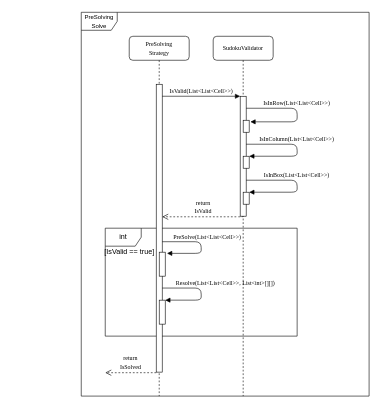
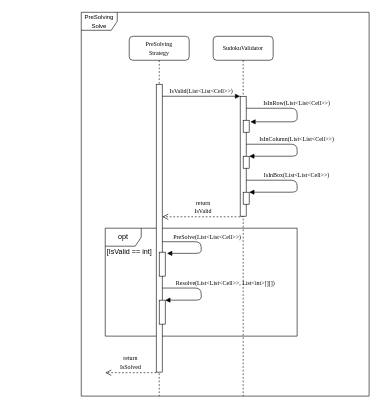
  <mxCell id="0" />
  <mxCell id="1" parent="0" />
  <mxCell id="2" value="&lt;font style=&quot;font-size: 10px&quot;&gt;PreSolving&lt;br&gt;Solve&lt;/font&gt;" style="shape=umlFrame;whiteSpace=wrap;html=1;labelBackgroundColor=none;fillColor=#ffffff;gradientColor=none;" vertex="1" parent="1"><mxGeometry x="135" y="20" width="480" height="640" as="geometry" /></mxCell>
- <mxCell id="3" value="int" style="shape=umlFrame;whiteSpace=wrap;html=1;labelBackgroundColor=#ffffff;fillColor=#ffffff;gradientColor=none;" vertex="1" parent="1"><mxGeometry x="175" y="380" width="320" height="180" as="geometry" /></mxCell>
+ <mxCell id="3" value="opt" style="shape=umlFrame;whiteSpace=wrap;html=1;labelBackgroundColor=#ffffff;fillColor=#ffffff;gradientColor=none;" vertex="1" parent="1"><mxGeometry x="175" y="380" width="320" height="180" as="geometry" /></mxCell>
  <mxCell id="4" value="&lt;font style=&quot;font-size: 10px&quot;&gt;PreSolving&lt;br&gt;Strategy&lt;br&gt;&lt;/font&gt;" style="shape=umlLifeline;perimeter=lifelinePerimeter;whiteSpace=wrap;html=1;container=1;collapsible=0;recursiveResize=0;outlineConnect=0;rounded=1;shadow=0;comic=0;labelBackgroundColor=none;strokeWidth=1;fontFamily=Verdana;fontSize=12;align=center;" vertex="1" parent="1"><mxGeometry x="215" y="60" width="100" height="600" as="geometry" /></mxCell>
  <mxCell id="5" value="" style="html=1;points=[];perimeter=orthogonalPerimeter;fillColor=#ffffff;gradientColor=none;labelBackgroundColor=#ffffff;" vertex="1" parent="4"><mxGeometry x="45" y="80" width="10" height="480" as="geometry" /></mxCell>
  <mxCell id="6" value="" style="html=1;points=[];perimeter=orthogonalPerimeter;fillColor=#ffffff;gradientColor=none;labelBackgroundColor=#ffffff;" vertex="1" parent="4"><mxGeometry x="50" y="440" width="10" height="40" as="geometry" /></mxCell>
  <mxCell id="7" value="&lt;span style=&quot;font-size: 10px&quot;&gt;Resolve(List&amp;lt;List&amp;lt;Cell&amp;gt;&amp;gt;, List&amp;lt;int&amp;gt;[][])&lt;/span&gt;" style="html=1;verticalAlign=bottom;endArrow=block;labelBackgroundColor=#ffffff;fontFamily=Verdana;fontSize=12;edgeStyle=elbowEdgeStyle;elbow=vertical;entryX=1;entryY=0;entryDx=0;entryDy=0;entryPerimeter=0;exitX=1;exitY=0.708;exitDx=0;exitDy=0;exitPerimeter=0;" edge="1" parent="4" source="5" target="6"><mxGeometry x="-0.104" y="40" relative="1" as="geometry"><mxPoint x="65" y="347.09" as="sourcePoint" /><mxPoint x="73" y="372" as="targetPoint" /><Array as="points"><mxPoint x="120" y="430" /><mxPoint x="-145" y="360" /><mxPoint x="-185" y="330" /><mxPoint x="-135" y="320" /><mxPoint x="-170" y="300" /><mxPoint x="-180" y="290" /></Array><mxPoint as="offset" /></mxGeometry></mxCell>
  <mxCell id="8" value="&lt;span style=&quot;font-size: 10px&quot;&gt;IsValid(List&amp;lt;List&amp;lt;Cell&amp;gt;&amp;gt;)&lt;/span&gt;" style="html=1;verticalAlign=bottom;endArrow=block;labelBackgroundColor=#ffffff;fontFamily=Verdana;fontSize=12;edgeStyle=elbowEdgeStyle;elbow=vertical;" edge="1" parent="1" source="5" target="11"><mxGeometry relative="1" as="geometry"><mxPoint x="275" y="140" as="sourcePoint" /><mxPoint x="355" y="180" as="targetPoint" /><Array as="points"><mxPoint x="365" y="160" /><mxPoint x="345" y="180" /><mxPoint x="305" y="150" /><mxPoint x="355" y="140" /><mxPoint x="320" y="120" /><mxPoint x="310" y="110" /></Array></mxGeometry></mxCell>
  <mxCell id="9" value="&lt;font style=&quot;font-size: 10px&quot;&gt;return &lt;br&gt;IsValid&lt;br&gt;&lt;/font&gt;" style="html=1;verticalAlign=bottom;endArrow=open;dashed=1;endSize=8;labelBackgroundColor=#ffffff;fontFamily=Verdana;fontSize=12;edgeStyle=elbowEdgeStyle;elbow=vertical;" edge="1" parent="1" source="11" target="5"><mxGeometry relative="1" as="geometry"><mxPoint x="265" y="361" as="targetPoint" /><Array as="points"><mxPoint x="370" y="361" /></Array><mxPoint x="345" y="350" as="sourcePoint" /></mxGeometry></mxCell>
  <mxCell id="10" value="&lt;font style=&quot;font-size: 10px&quot;&gt;SudokuValidator&lt;br&gt;&lt;/font&gt;" style="shape=umlLifeline;perimeter=lifelinePerimeter;whiteSpace=wrap;html=1;container=1;collapsible=0;recursiveResize=0;outlineConnect=0;rounded=1;shadow=0;comic=0;labelBackgroundColor=none;strokeWidth=1;fontFamily=Verdana;fontSize=12;align=center;" vertex="1" parent="1"><mxGeometry x="355" y="60" width="100" height="600" as="geometry" /></mxCell>
  <mxCell id="11" value="" style="html=1;points=[];perimeter=orthogonalPerimeter;fillColor=#ffffff;gradientColor=none;labelBackgroundColor=#ffffff;" vertex="1" parent="10"><mxGeometry x="45" y="100" width="10" height="200" as="geometry" /></mxCell>
  <mxCell id="12" value="" style="html=1;points=[];perimeter=orthogonalPerimeter;fillColor=#ffffff;gradientColor=none;labelBackgroundColor=#ffffff;" vertex="1" parent="1"><mxGeometry x="405" y="200" width="10" height="20" as="geometry" /></mxCell>
  <mxCell id="13" value="&lt;span style=&quot;font-size: 10px&quot;&gt;IsInRow(List&amp;lt;List&amp;lt;Cell&amp;gt;&amp;gt;)&lt;/span&gt;" style="html=1;verticalAlign=bottom;endArrow=block;labelBackgroundColor=none;fontFamily=Verdana;fontSize=12;edgeStyle=elbowEdgeStyle;elbow=vertical;entryX=1.2;entryY=0.133;entryDx=0;entryDy=0;entryPerimeter=0;" edge="1" parent="1" source="11" target="12"><mxGeometry x="-0.095" relative="1" as="geometry"><mxPoint x="435" y="180" as="sourcePoint" /><mxPoint x="565" y="180" as="targetPoint" /><Array as="points"><mxPoint x="495" y="180" /><mxPoint x="510" y="200" /><mxPoint x="470" y="170" /><mxPoint x="520" y="160" /><mxPoint x="485" y="140" /><mxPoint x="475" y="130" /></Array><mxPoint as="offset" /></mxGeometry></mxCell>
  <mxCell id="14" value="" style="html=1;points=[];perimeter=orthogonalPerimeter;fillColor=#ffffff;gradientColor=none;labelBackgroundColor=#ffffff;" vertex="1" parent="1"><mxGeometry x="405" y="260" width="10" height="20" as="geometry" /></mxCell>
  <mxCell id="15" value="&lt;span style=&quot;font-size: 10px&quot;&gt;IsInColumn(List&amp;lt;List&amp;lt;Cell&amp;gt;&amp;gt;)&lt;/span&gt;" style="html=1;verticalAlign=bottom;endArrow=block;labelBackgroundColor=none;fontFamily=Verdana;fontSize=12;edgeStyle=elbowEdgeStyle;elbow=vertical;entryX=1;entryY=0;entryDx=0;entryDy=0;entryPerimeter=0;" edge="1" parent="1" source="11" target="14"><mxGeometry x="-0.095" relative="1" as="geometry"><mxPoint x="475" y="250" as="sourcePoint" /><mxPoint x="515" y="280" as="targetPoint" /><Array as="points"><mxPoint x="495" y="240" /><mxPoint x="520" y="210" /><mxPoint x="480" y="180" /><mxPoint x="530" y="170" /><mxPoint x="495" y="150" /><mxPoint x="485" y="140" /></Array><mxPoint as="offset" /></mxGeometry></mxCell>
  <mxCell id="16" value="" style="html=1;points=[];perimeter=orthogonalPerimeter;fillColor=#ffffff;gradientColor=none;labelBackgroundColor=#ffffff;" vertex="1" parent="1"><mxGeometry x="405" y="320" width="10" height="20" as="geometry" /></mxCell>
  <mxCell id="17" value="&lt;span style=&quot;font-size: 10px&quot;&gt;IsInBox(List&amp;lt;List&amp;lt;Cell&amp;gt;&amp;gt;)&lt;/span&gt;" style="html=1;verticalAlign=bottom;endArrow=block;labelBackgroundColor=none;fontFamily=Verdana;fontSize=12;edgeStyle=elbowEdgeStyle;elbow=vertical;entryX=1;entryY=0;entryDx=0;entryDy=0;entryPerimeter=0;" edge="1" parent="1" source="11" target="16"><mxGeometry x="-0.095" relative="1" as="geometry"><mxPoint x="420" y="250" as="sourcePoint" /><mxPoint x="495" y="320" as="targetPoint" /><Array as="points"><mxPoint x="495" y="300" /><mxPoint x="530" y="220" /><mxPoint x="490" y="190" /><mxPoint x="540" y="180" /><mxPoint x="505" y="160" /><mxPoint x="495" y="150" /></Array><mxPoint as="offset" /></mxGeometry></mxCell>
  <mxCell id="18" value="&lt;font style=&quot;font-size: 10px&quot;&gt;return &lt;br&gt;IsSolved&lt;br&gt;&lt;/font&gt;" style="html=1;verticalAlign=bottom;endArrow=open;dashed=1;endSize=8;labelBackgroundColor=#ffffff;fontFamily=Verdana;fontSize=12;edgeStyle=elbowEdgeStyle;elbow=vertical;exitX=0;exitY=1.002;exitDx=0;exitDy=0;exitPerimeter=0;" edge="1" parent="1" source="5"><mxGeometry relative="1" as="geometry"><mxPoint x="175" y="621" as="targetPoint" /><Array as="points"><mxPoint x="195" y="621" /><mxPoint x="215" y="500" /></Array><mxPoint x="205" y="500" as="sourcePoint" /></mxGeometry></mxCell>
- <mxCell id="19" value="[IsValid == true]" style="text;html=1;align=center;verticalAlign=middle;resizable=0;points=[];autosize=1;" vertex="1" parent="1"><mxGeometry x="165" y="410" width="100" height="20" as="geometry" /></mxCell>
+ <mxCell id="19" value="[IsValid == int]" style="text;html=1;align=center;verticalAlign=middle;resizable=0;points=[];autosize=1;" vertex="1" parent="1"><mxGeometry x="165" y="410" width="100" height="20" as="geometry" /></mxCell>
  <mxCell id="20" value="" style="html=1;points=[];perimeter=orthogonalPerimeter;fillColor=#ffffff;gradientColor=none;labelBackgroundColor=#ffffff;" vertex="1" parent="1"><mxGeometry x="265" y="420" width="10" height="40" as="geometry" /></mxCell>
  <mxCell id="21" value="&lt;span style=&quot;font-size: 10px&quot;&gt;PreSolve(List&amp;lt;List&amp;lt;Cell&amp;gt;&amp;gt;)&lt;/span&gt;" style="html=1;verticalAlign=bottom;endArrow=block;labelBackgroundColor=#ffffff;fontFamily=Verdana;fontSize=12;edgeStyle=elbowEdgeStyle;elbow=vertical;exitX=1;exitY=0.547;exitDx=0;exitDy=0;exitPerimeter=0;entryX=1.3;entryY=0.05;entryDx=0;entryDy=0;entryPerimeter=0;" edge="1" parent="1" source="5" target="20"><mxGeometry x="-0.081" y="10" relative="1" as="geometry"><mxPoint x="45" y="370" as="sourcePoint" /><mxPoint x="55" y="470" as="targetPoint" /><Array as="points"><mxPoint x="335" y="410" /><mxPoint x="60" y="410" /><mxPoint x="20" y="380" /><mxPoint x="70" y="370" /><mxPoint x="35" y="350" /><mxPoint x="25" y="340" /></Array><mxPoint as="offset" /></mxGeometry></mxCell>
